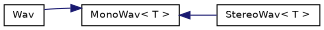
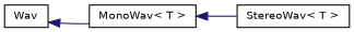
  digraph {
    rankdir=LR
    node [color=black fillcolor=white fontname=Helvetica fontsize=10 shape=record style=filled]
    edge [color=midnightblue dir=back fontname=Helvetica fontsize=10 labelfontname=Helvetica labelfontsize=10 style=solid]
    n1 [height=0.2 label=Wav width=0.4]
    n2 [height=0.2 label="MonoWav\< T \>" width=0.4]
    n3 [height=0.2 label="StereoWav\< T \>" width=0.4]
-   n2 -> n1
+   n1 -> n2
    n2 -> n3
  }
